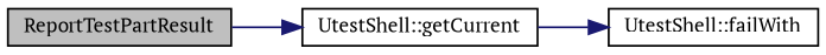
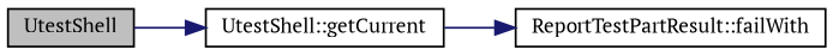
  digraph {
    fontname="PT Serif"
    rankdir=LR
    node [color=black fillcolor=white fontname="PT Serif" fontsize=10 shape=record style=filled]
    edge [color=midnightblue fontname="PT Serif" fontsize=10 labelfontname=Helvetica labelfontsize=10 style=solid]
-   n1 [fillcolor=grey75 fontcolor=black height=0.2 label=ReportTestPartResult width=0.4]
+   n1 [fillcolor=grey75 fontcolor=black height=0.2 label=UtestShell width=0.4]
    n2 [height=0.2 label="UtestShell::getCurrent" width=0.4]
-   n3 [height=0.2 label="UtestShell::failWith" width=0.4]
+   n3 [height=0.2 label="ReportTestPartResult::failWith" width=0.4]
    n1 -> n2
    n2 -> n3
  }
